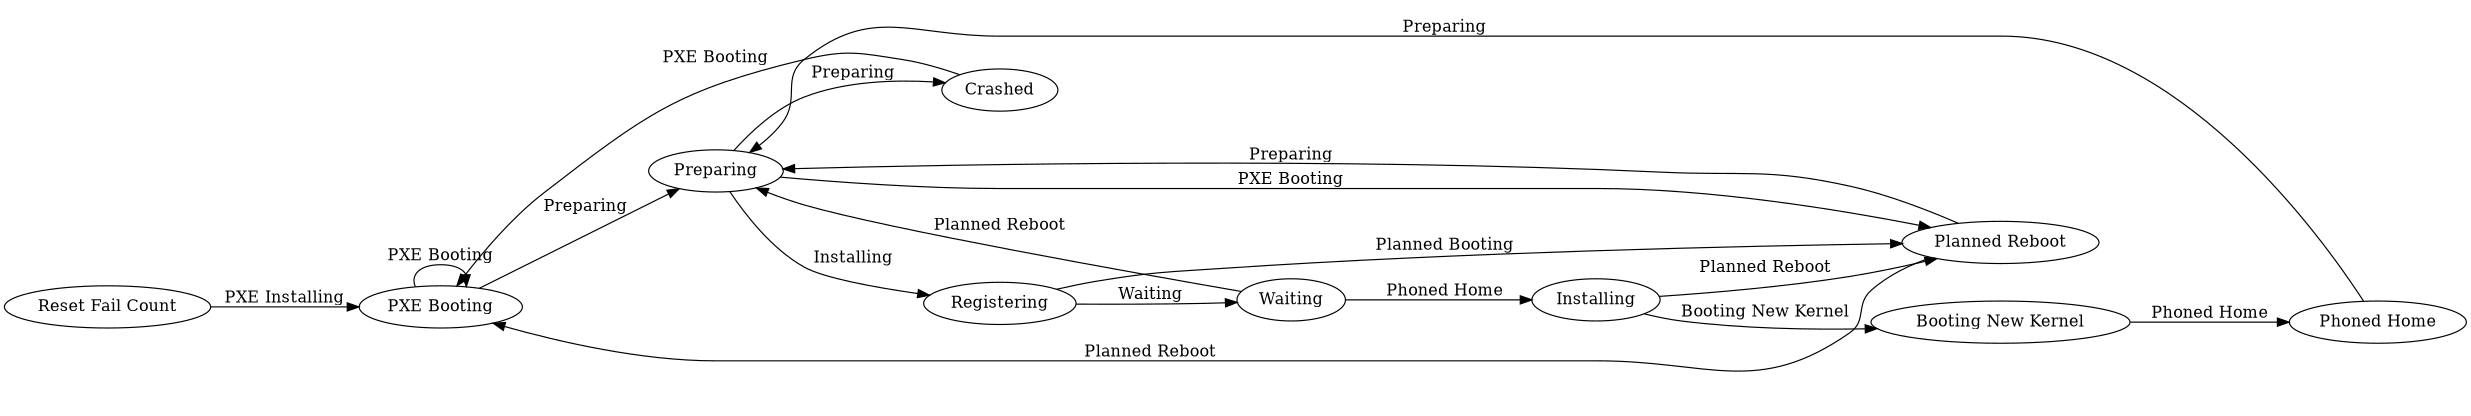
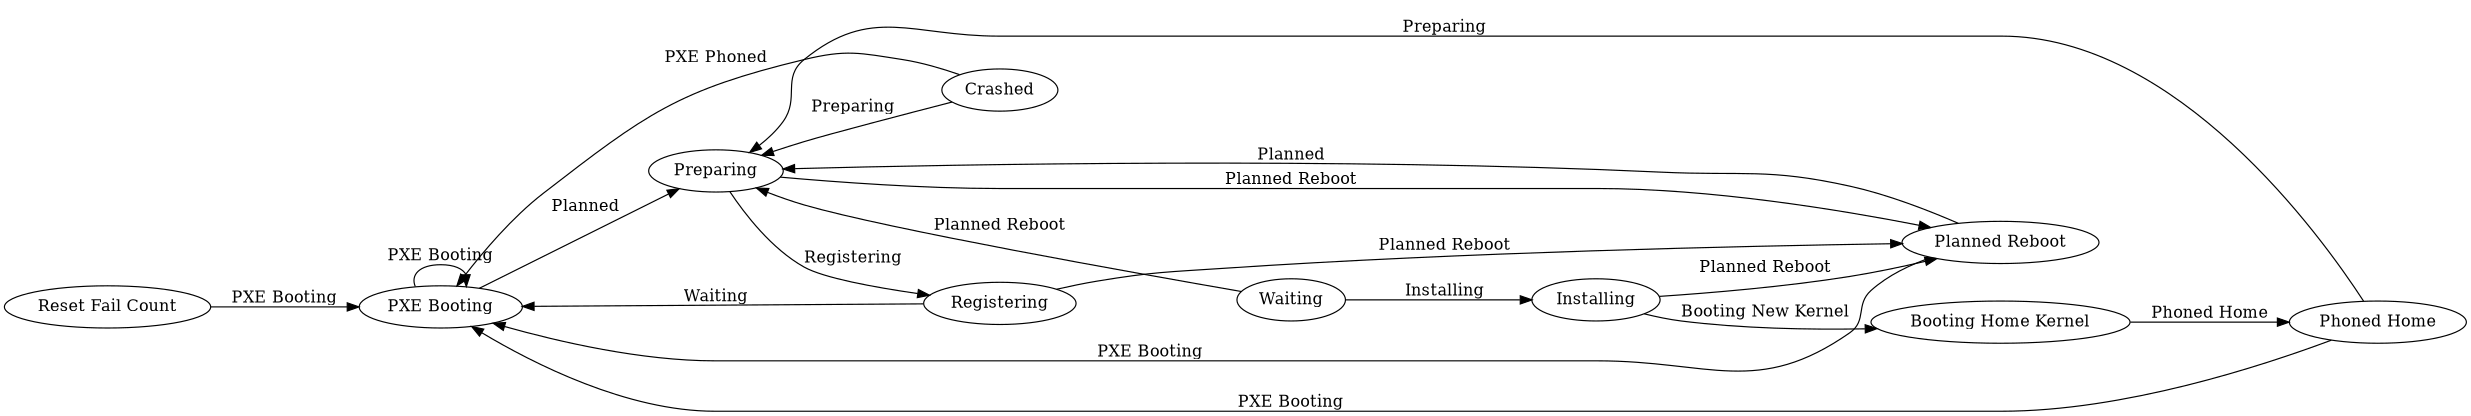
  digraph {
    rankdir=LR
    "PXE Booting"
    Preparing
    "Planned Reboot"
    Registering
    Waiting
-   "Booting New Kernel"
+   "Booting New Kernel" [label="Booting Home Kernel"]
    "Phoned Home"
    Crashed
    Installing
    "Reset Fail Count"
    "PXE Booting" -> "PXE Booting" [label="PXE Booting"]
-   "PXE Booting" -> Preparing [label=Preparing]
-   Preparing -> "Planned Reboot" [label="PXE Booting"]
-   Preparing -> Registering [label=Installing]
-   "Planned Reboot" -> "PXE Booting" [label="Planned Reboot"]
-   "Planned Reboot" -> Preparing [label=Preparing]
-   Registering -> "Planned Reboot" [label="Planned Booting"]
-   Registering -> Waiting [label=Waiting]
+   "PXE Booting" -> Preparing [label=Planned]
+   Preparing -> "Planned Reboot" [label="Planned Reboot"]
+   Preparing -> Registering [label=Registering]
+   "Planned Reboot" -> "PXE Booting" [label="PXE Booting"]
+   "Planned Reboot" -> Preparing [label=Planned]
+   Registering -> "Planned Reboot" [label="Planned Reboot"]
+   Registering -> "PXE Booting" [label=Waiting]
    Waiting -> Preparing [label="Planned Reboot"]
-   Waiting -> Installing [label="Phoned Home"]
+   Waiting -> Installing [label=Installing]
    "Booting New Kernel" -> "Phoned Home" [label="Phoned Home"]
+   "Phoned Home" -> "PXE Booting" [label="PXE Booting"]
    "Phoned Home" -> Preparing [label=Preparing]
-   Crashed -> "PXE Booting" [label="PXE Booting"]
-   Preparing -> Crashed [label=Preparing]
+   Crashed -> "PXE Booting" [label="PXE Phoned"]
+   Crashed -> Preparing [label=Preparing]
    Installing -> "Planned Reboot" [label="Planned Reboot"]
    Installing -> "Booting New Kernel" [label="Booting New Kernel"]
-   "Reset Fail Count" -> "PXE Booting" [label="PXE Installing"]
+   "Reset Fail Count" -> "PXE Booting" [label="PXE Booting"]
  }
